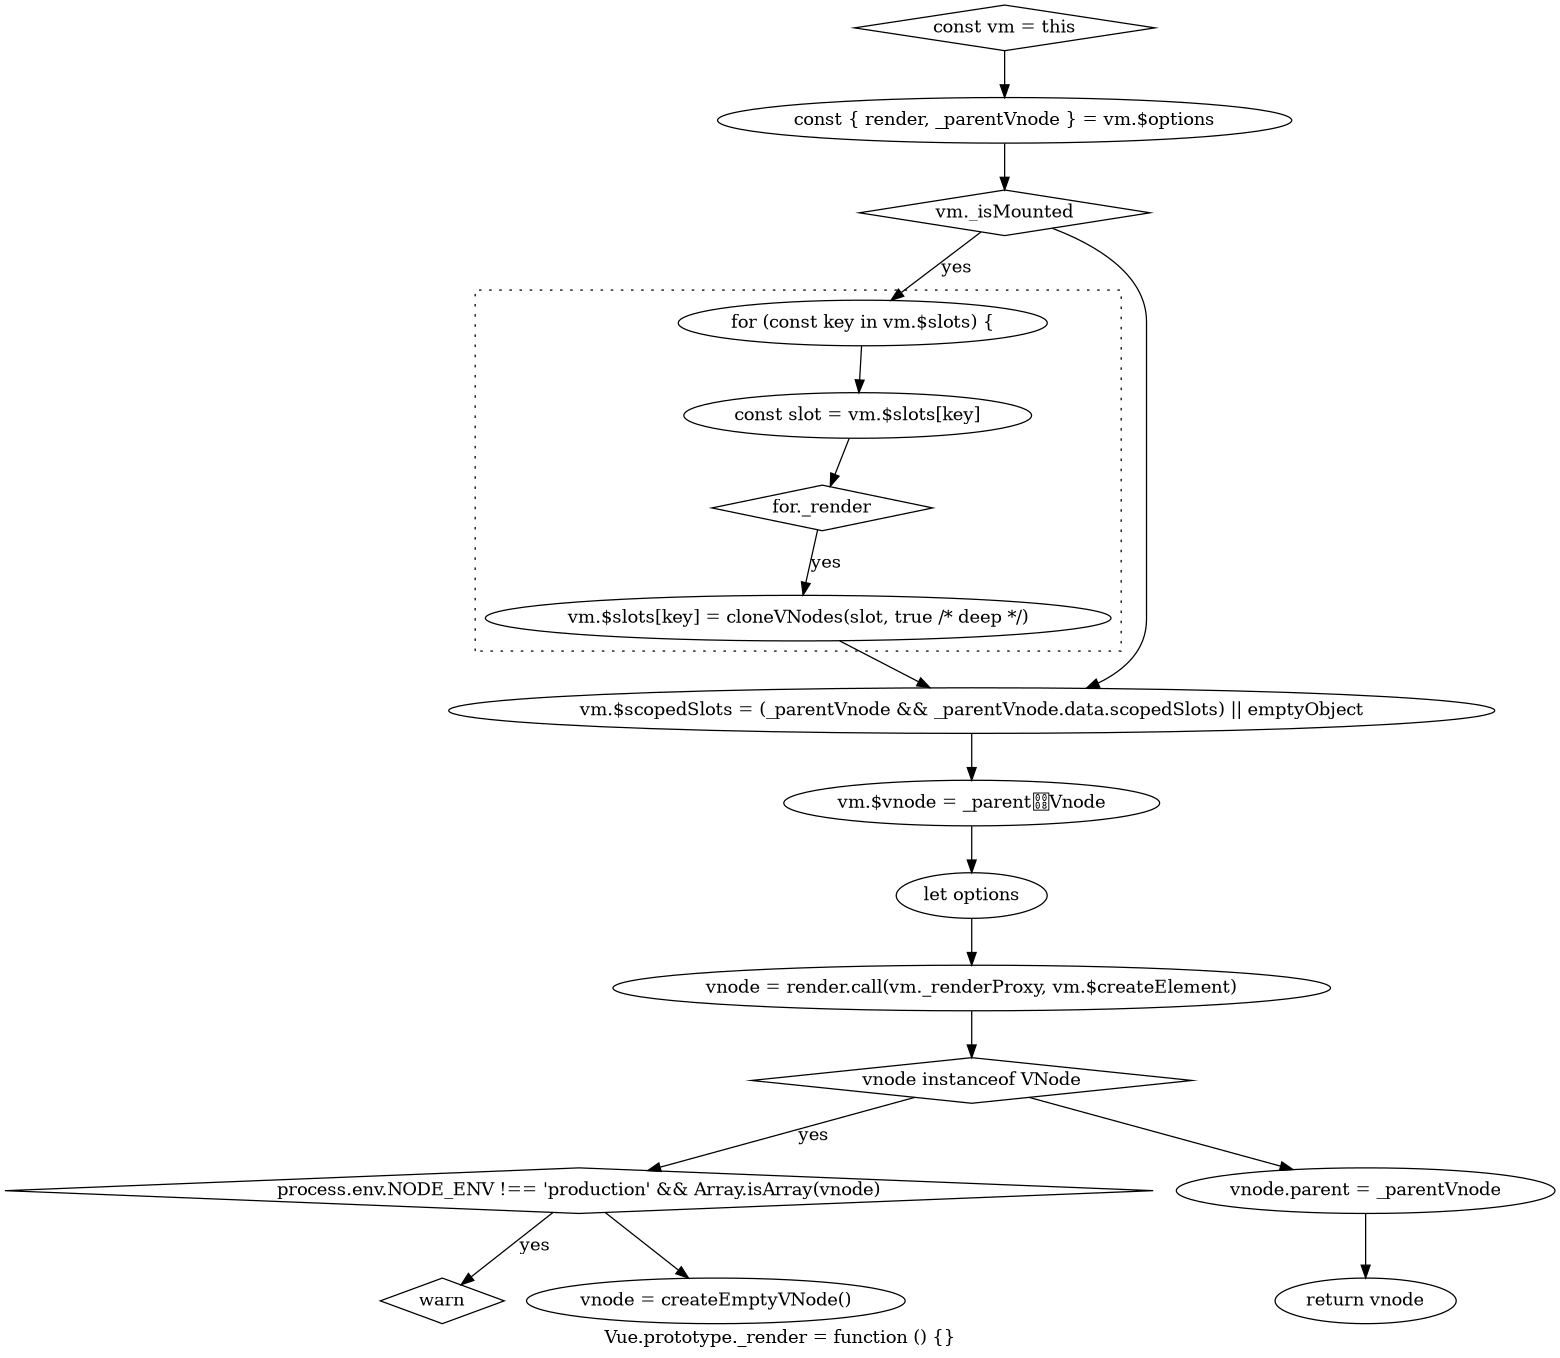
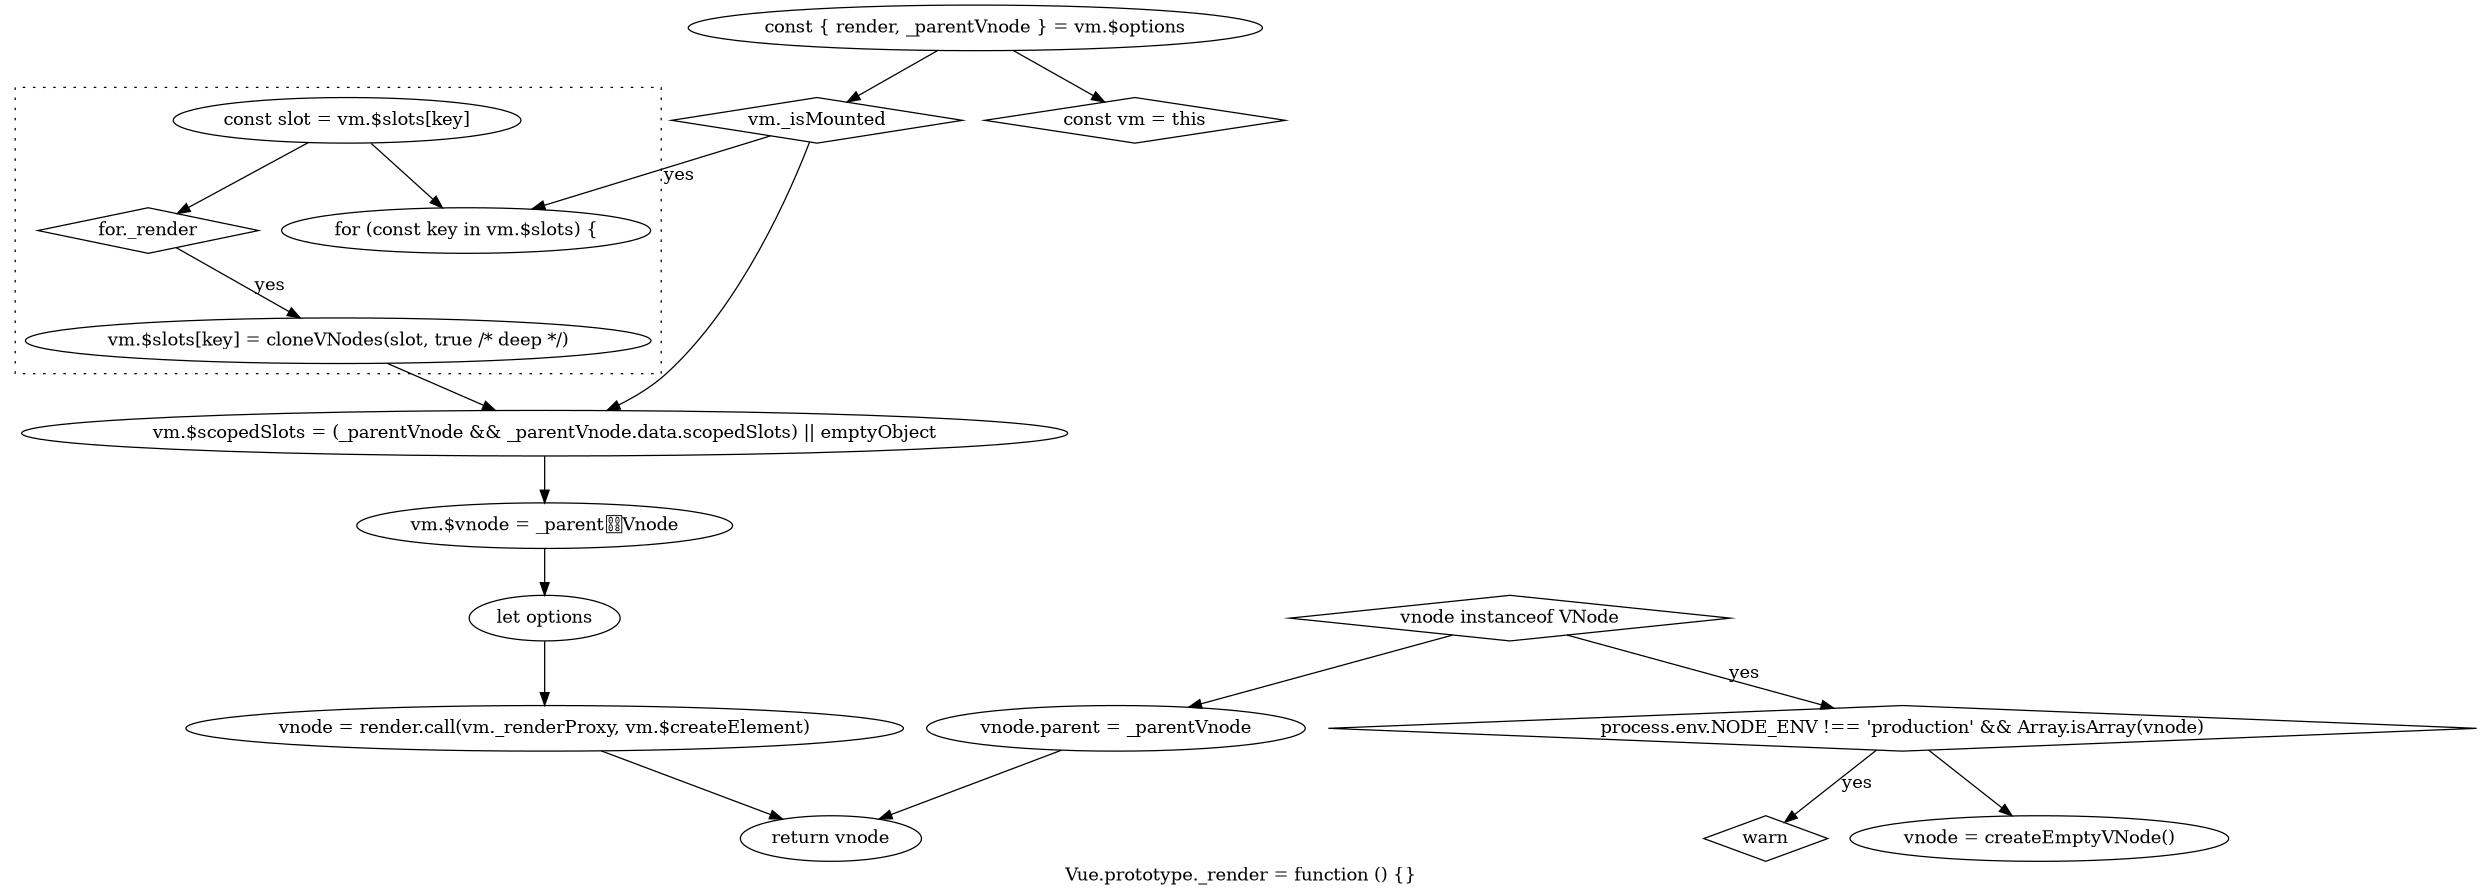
  digraph {
    label="Vue.prototype._render = function () {}"
    n1 [label="for (const key in vm.$slots) {"]
    n2 [label="const slot = vm.$slots[key]"]
    n3 [label="for._render" shape=diamond]
    n4 [label="vm.$slots[key] = cloneVNodes(slot, true /* deep */)"]
    n5 [label="vm.$scopedSlots = (_parentVnode && _parentVnode.data.scopedSlots) || emptyObject"]
    n6 [label="const vm = this" shape=diamond]
    n7 [label="const { render, _parentVnode } = vm.$options"]
    n8 [label="vm._isMounted" shape=diamond]
    n9 [label="vm.$vnode = _parentVnode"]
    n10 [label="let options"]
    n11 [label="vnode = render.call(vm._renderProxy, vm.$createElement)"]
    n12 [label="vnode instanceof VNode" shape=diamond]
    n13 [label="process.env.NODE_ENV !== 'production' && Array.isArray(vnode)" shape=diamond]
    n14 [label="vnode.parent = _parentVnode"]
    warn [shape=diamond]
    n16 [label="vnode = createEmptyVNode()"]
    n17 [label="return vnode"]
    subgraph cluster_1 {
      label=""
      style=dotted
      n1
      n2
      n3
      n4
    }
-   n1 -> n2
+   n2 -> n1
    n2 -> n3
    n3 -> n4 [label=yes]
    n4 -> n5
    n5 -> n9
-   n6 -> n7
+   n7 -> n6
    n7 -> n8
    n8 -> n1 [label=yes]
    n8 -> n5
    n9 -> n10
    n10 -> n11
-   n11 -> n12
+   n11 -> n17
    n12 -> n13 [label=yes]
    n12 -> n14
    n13 -> warn [label=yes]
    n13 -> n16
    n14 -> n17
  }
